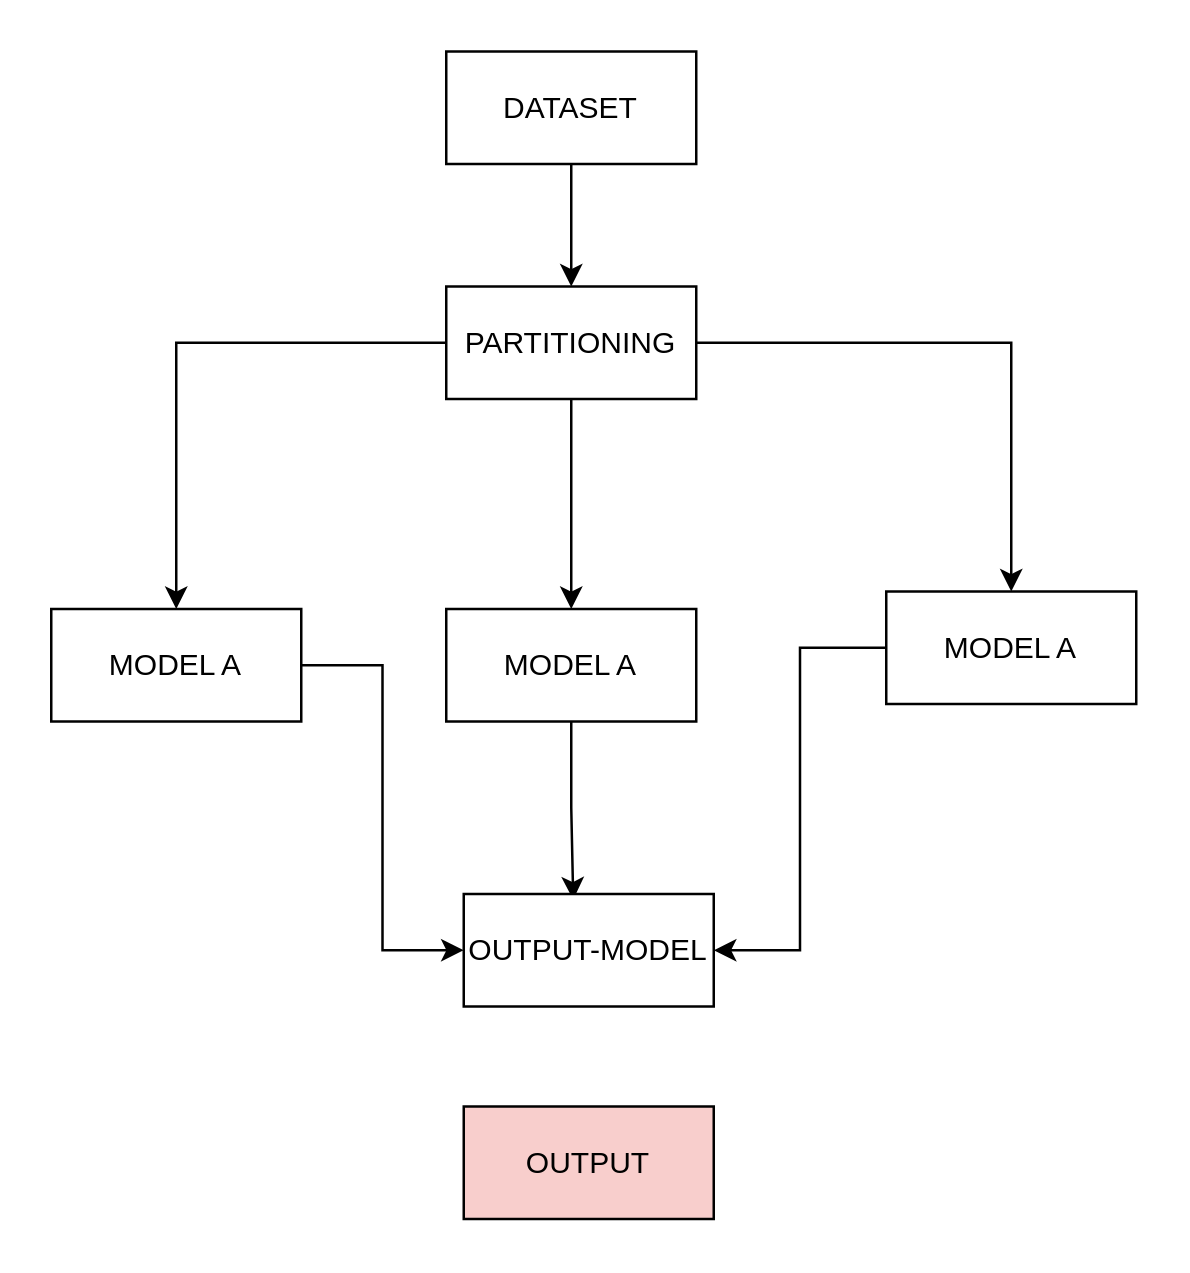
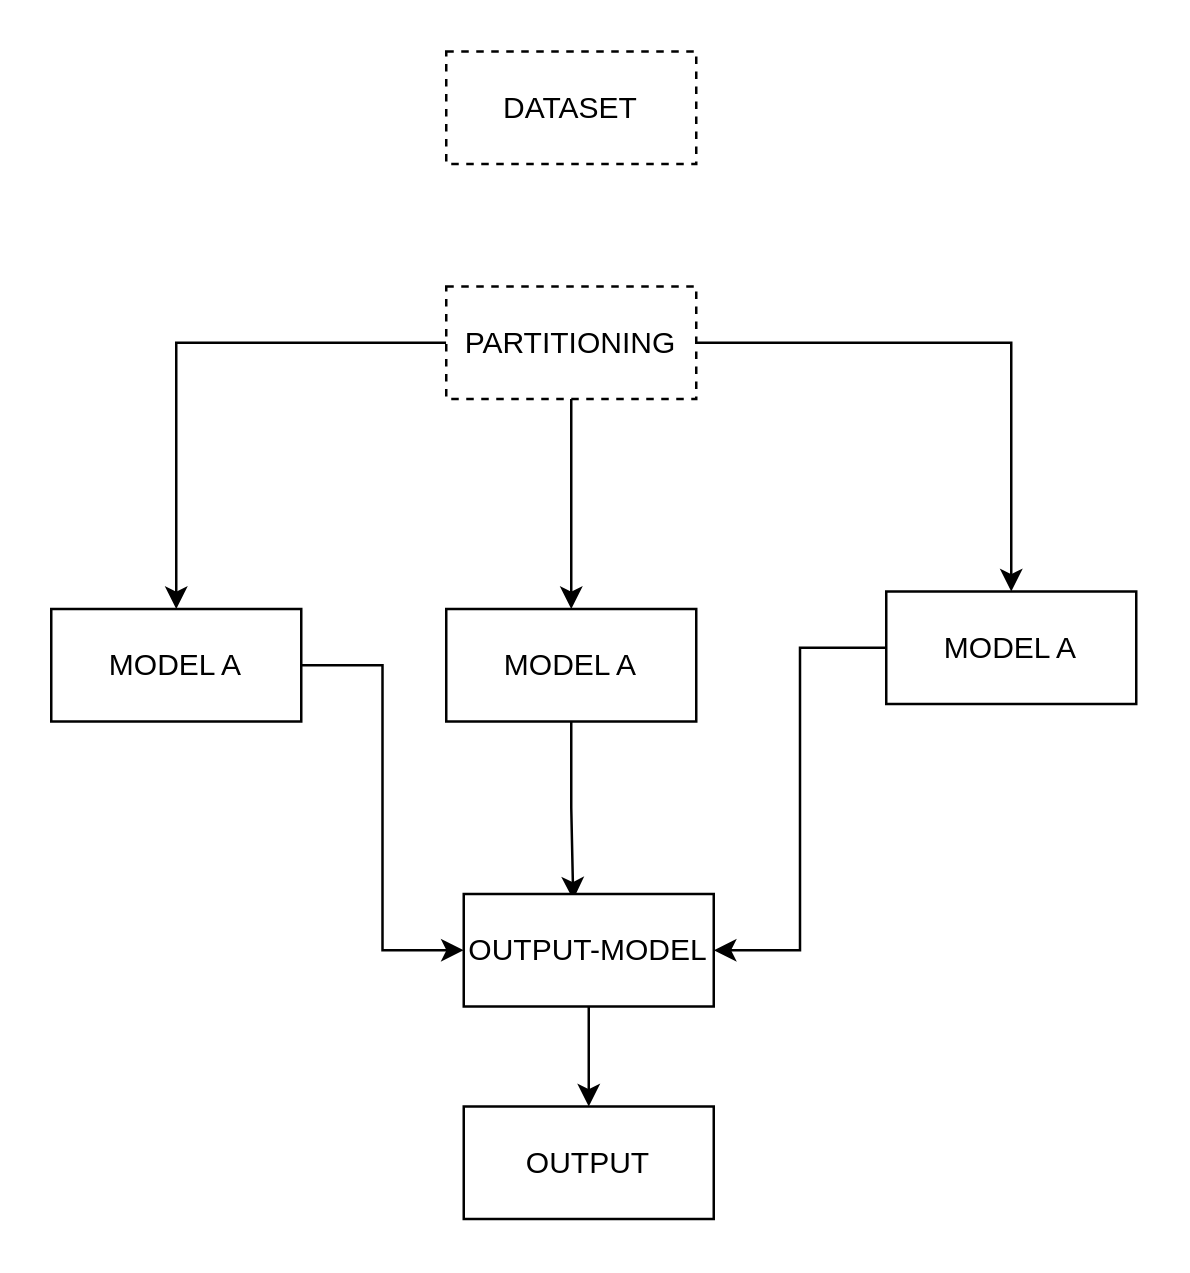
  <mxCell id="0" />
  <mxCell id="1" parent="0" />
  <mxCell id="2" style="edgeStyle=orthogonalEdgeStyle;rounded=0;orthogonalLoop=1;jettySize=auto;html=1;entryX=0;entryY=0.5;entryDx=0;entryDy=0;" edge="1" parent="1" source="3" target="7"><mxGeometry relative="1" as="geometry" /></mxCell>
  <mxCell id="3" value="MODEL A" style="rounded=0;whiteSpace=wrap;html=1;" vertex="1" parent="1"><mxGeometry x="20" y="243" width="100" height="45" as="geometry" /></mxCell>
  <mxCell id="4" style="edgeStyle=orthogonalEdgeStyle;rounded=0;orthogonalLoop=1;jettySize=auto;html=1;entryX=0.438;entryY=0.05;entryDx=0;entryDy=0;entryPerimeter=0;" edge="1" parent="1" source="5" target="7"><mxGeometry relative="1" as="geometry" /></mxCell>
  <mxCell id="5" value="MODEL A" style="rounded=0;whiteSpace=wrap;html=1;" vertex="1" parent="1"><mxGeometry x="178" y="243" width="100" height="45" as="geometry" /></mxCell>
+ <mxCell id="6" style="edgeStyle=orthogonalEdgeStyle;rounded=0;orthogonalLoop=1;jettySize=auto;html=1;" edge="1" parent="1" source="7" target="16"><mxGeometry relative="1" as="geometry" /></mxCell>
  <mxCell id="7" value="OUTPUT-MODEL" style="rounded=0;whiteSpace=wrap;html=1;" vertex="1" parent="1"><mxGeometry x="185" y="357" width="100" height="45" as="geometry" /></mxCell>
- <mxCell id="8" style="edgeStyle=orthogonalEdgeStyle;rounded=0;orthogonalLoop=1;jettySize=auto;html=1;entryX=0.5;entryY=0;entryDx=0;entryDy=0;" edge="1" parent="1" source="9" target="13"><mxGeometry relative="1" as="geometry" /></mxCell>
- <mxCell id="9" value="DATASET" style="rounded=0;whiteSpace=wrap;html=1;" vertex="1" parent="1"><mxGeometry x="178" y="20" width="100" height="45" as="geometry" /></mxCell>
+ <mxCell id="9" value="DATASET" style="rounded=0;whiteSpace=wrap;html=1;dashed=1;" vertex="1" parent="1"><mxGeometry x="178" y="20" width="100" height="45" as="geometry" /></mxCell>
  <mxCell id="10" style="edgeStyle=orthogonalEdgeStyle;rounded=0;orthogonalLoop=1;jettySize=auto;html=1;" edge="1" parent="1" source="13" target="5"><mxGeometry relative="1" as="geometry" /></mxCell>
  <mxCell id="11" style="edgeStyle=orthogonalEdgeStyle;rounded=0;orthogonalLoop=1;jettySize=auto;html=1;entryX=0.5;entryY=0;entryDx=0;entryDy=0;" edge="1" parent="1" source="13" target="3"><mxGeometry relative="1" as="geometry" /></mxCell>
  <mxCell id="12" style="edgeStyle=orthogonalEdgeStyle;rounded=0;orthogonalLoop=1;jettySize=auto;html=1;entryX=0.5;entryY=0;entryDx=0;entryDy=0;" edge="1" parent="1" source="13" target="15"><mxGeometry relative="1" as="geometry" /></mxCell>
- <mxCell id="13" value="PARTITIONING" style="rounded=0;whiteSpace=wrap;html=1;" vertex="1" parent="1"><mxGeometry x="178" y="114" width="100" height="45" as="geometry" /></mxCell>
+ <mxCell id="13" value="PARTITIONING" style="rounded=0;whiteSpace=wrap;html=1;dashed=1;" vertex="1" parent="1"><mxGeometry x="178" y="114" width="100" height="45" as="geometry" /></mxCell>
  <mxCell id="14" style="edgeStyle=orthogonalEdgeStyle;rounded=0;orthogonalLoop=1;jettySize=auto;html=1;entryX=1;entryY=0.5;entryDx=0;entryDy=0;" edge="1" parent="1" source="15" target="7"><mxGeometry relative="1" as="geometry" /></mxCell>
  <mxCell id="15" value="MODEL A" style="rounded=0;whiteSpace=wrap;html=1;" vertex="1" parent="1"><mxGeometry x="354" y="236" width="100" height="45" as="geometry" /></mxCell>
- <mxCell id="16" value="OUTPUT" style="rounded=0;whiteSpace=wrap;html=1;fillColor=#f8cecc;" vertex="1" parent="1"><mxGeometry x="185" y="442" width="100" height="45" as="geometry" /></mxCell>
+ <mxCell id="16" value="OUTPUT" style="rounded=0;whiteSpace=wrap;html=1;" vertex="1" parent="1"><mxGeometry x="185" y="442" width="100" height="45" as="geometry" /></mxCell>
